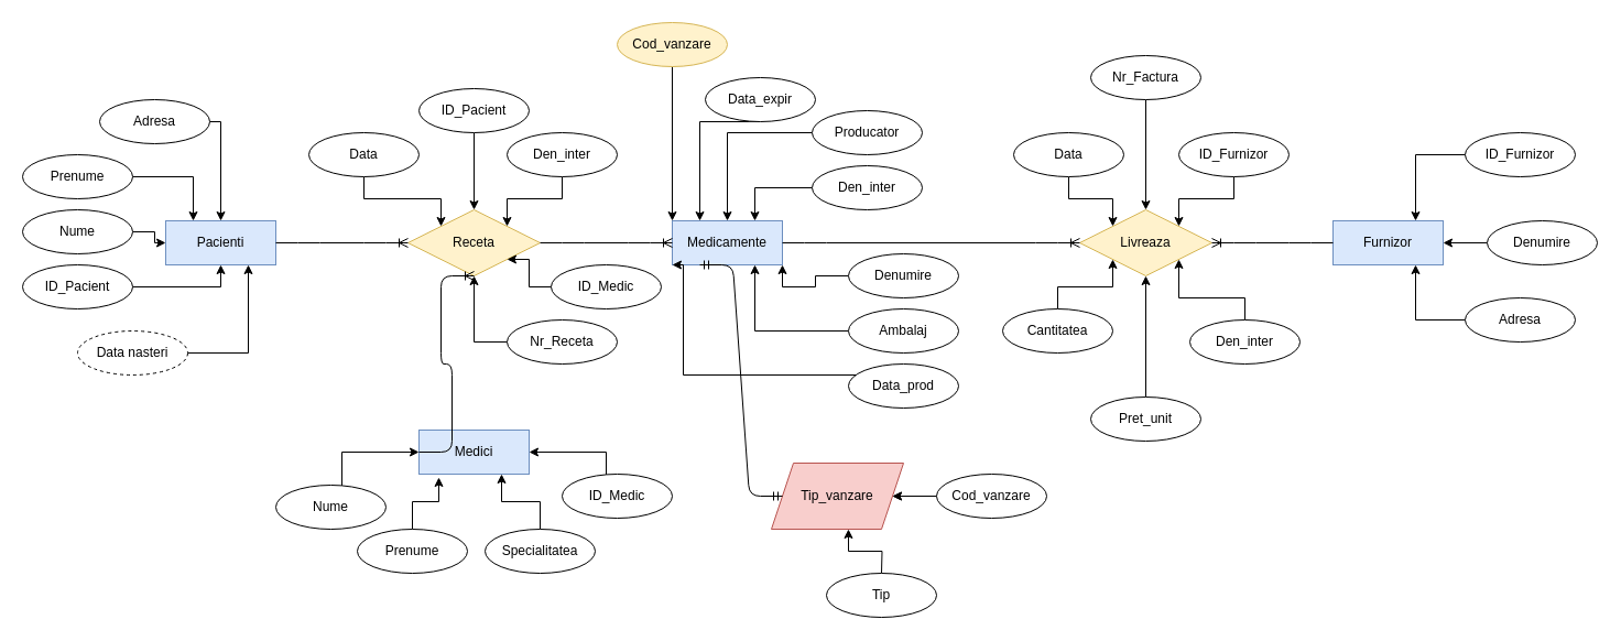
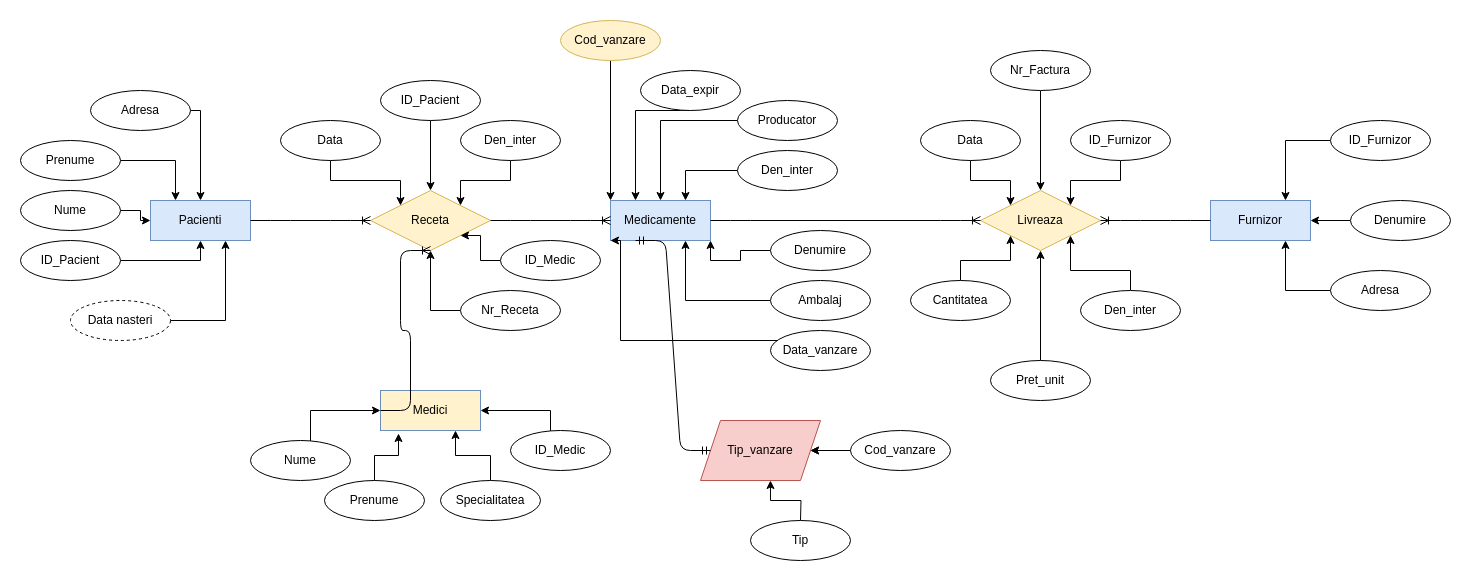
  <mxCell id="0" />
  <mxCell id="1" parent="0" />
  <mxCell id="2" value="Pacienti" style="whiteSpace=wrap;html=1;align=center;fillColor=#dae8fc;strokeColor=#6c8ebf;" vertex="1" parent="1"><mxGeometry x="150" y="200" width="100" height="40" as="geometry" /></mxCell>
  <mxCell id="3" value="Medicamente" style="whiteSpace=wrap;html=1;align=center;fillColor=#dae8fc;strokeColor=#6c8ebf;" vertex="1" parent="1"><mxGeometry x="610" y="200" width="100" height="40" as="geometry" /></mxCell>
- <mxCell id="4" value="Medici" style="whiteSpace=wrap;html=1;align=center;fillColor=#dae8fc;strokeColor=#6c8ebf;" vertex="1" parent="1"><mxGeometry x="380" y="390" width="100" height="40" as="geometry" /></mxCell>
+ <mxCell id="4" value="Medici" style="whiteSpace=wrap;html=1;align=center;fillColor=#fff2cc;strokeColor=#6c8ebf;" vertex="1" parent="1"><mxGeometry x="380" y="390" width="100" height="40" as="geometry" /></mxCell>
  <mxCell id="5" value="Receta" style="shape=rhombus;perimeter=rhombusPerimeter;whiteSpace=wrap;html=1;align=center;fillColor=#fff2cc;strokeColor=#d6b656;" vertex="1" parent="1"><mxGeometry x="370" y="190" width="120" height="60" as="geometry" /></mxCell>
  <mxCell id="6" style="edgeStyle=orthogonalEdgeStyle;rounded=0;orthogonalLoop=1;jettySize=auto;html=1;entryX=0.5;entryY=1;entryDx=0;entryDy=0;" edge="1" parent="1" source="7" target="2"><mxGeometry relative="1" as="geometry" /></mxCell>
  <mxCell id="7" value="ID_Pacient" style="ellipse;whiteSpace=wrap;html=1;align=center;" vertex="1" parent="1"><mxGeometry x="20" y="240" width="100" height="40" as="geometry" /></mxCell>
  <mxCell id="8" style="edgeStyle=orthogonalEdgeStyle;rounded=0;orthogonalLoop=1;jettySize=auto;html=1;entryX=0.18;entryY=1.075;entryDx=0;entryDy=0;entryPerimeter=0;" edge="1" parent="1" source="9" target="4"><mxGeometry relative="1" as="geometry" /></mxCell>
  <mxCell id="9" value="Prenume" style="ellipse;whiteSpace=wrap;html=1;align=center;" vertex="1" parent="1"><mxGeometry x="324" y="480" width="100" height="40" as="geometry" /></mxCell>
  <mxCell id="10" style="edgeStyle=orthogonalEdgeStyle;rounded=0;orthogonalLoop=1;jettySize=auto;html=1;entryX=1;entryY=1;entryDx=0;entryDy=0;" edge="1" parent="1" source="11" target="3"><mxGeometry relative="1" as="geometry" /></mxCell>
  <mxCell id="11" value="Denumire" style="ellipse;whiteSpace=wrap;html=1;align=center;" vertex="1" parent="1"><mxGeometry x="770" y="230" width="100" height="40" as="geometry" /></mxCell>
  <mxCell id="12" style="edgeStyle=orthogonalEdgeStyle;rounded=0;orthogonalLoop=1;jettySize=auto;html=1;entryX=0;entryY=0.5;entryDx=0;entryDy=0;" edge="1" parent="1" source="13" target="2"><mxGeometry relative="1" as="geometry" /></mxCell>
  <mxCell id="13" value="Nume" style="ellipse;whiteSpace=wrap;html=1;align=center;" vertex="1" parent="1"><mxGeometry x="20" y="190" width="100" height="40" as="geometry" /></mxCell>
  <mxCell id="14" style="edgeStyle=orthogonalEdgeStyle;rounded=0;orthogonalLoop=1;jettySize=auto;html=1;entryX=0.25;entryY=0;entryDx=0;entryDy=0;" edge="1" parent="1" source="15" target="2"><mxGeometry relative="1" as="geometry" /></mxCell>
  <mxCell id="15" value="Prenume" style="ellipse;whiteSpace=wrap;html=1;align=center;" vertex="1" parent="1"><mxGeometry x="20" y="140" width="100" height="40" as="geometry" /></mxCell>
  <mxCell id="16" style="edgeStyle=orthogonalEdgeStyle;rounded=0;orthogonalLoop=1;jettySize=auto;html=1;entryX=0.5;entryY=0;entryDx=0;entryDy=0;" edge="1" parent="1" source="17" target="2"><mxGeometry relative="1" as="geometry"><Array as="points"><mxPoint x="200" y="110" /></Array></mxGeometry></mxCell>
  <mxCell id="17" value="Adresa" style="ellipse;whiteSpace=wrap;html=1;align=center;" vertex="1" parent="1"><mxGeometry x="90" y="90" width="100" height="40" as="geometry" /></mxCell>
  <mxCell id="18" style="edgeStyle=orthogonalEdgeStyle;rounded=0;orthogonalLoop=1;jettySize=auto;html=1;entryX=0.75;entryY=1;entryDx=0;entryDy=0;" edge="1" parent="1" source="19" target="2"><mxGeometry relative="1" as="geometry"><Array as="points"><mxPoint x="225" y="320" /></Array></mxGeometry></mxCell>
  <mxCell id="19" value="Data nasteri" style="ellipse;whiteSpace=wrap;html=1;align=center;dashed=1;" vertex="1" parent="1"><mxGeometry x="70" y="300" width="100" height="40" as="geometry" /></mxCell>
  <mxCell id="20" style="edgeStyle=orthogonalEdgeStyle;rounded=0;orthogonalLoop=1;jettySize=auto;html=1;entryX=0.75;entryY=0;entryDx=0;entryDy=0;" edge="1" parent="1" source="21" target="3"><mxGeometry relative="1" as="geometry" /></mxCell>
  <mxCell id="21" value="Den_inter" style="ellipse;whiteSpace=wrap;html=1;align=center;" vertex="1" parent="1"><mxGeometry x="737" y="150" width="100" height="40" as="geometry" /></mxCell>
  <mxCell id="22" style="edgeStyle=orthogonalEdgeStyle;rounded=0;orthogonalLoop=1;jettySize=auto;html=1;entryX=0.5;entryY=0;entryDx=0;entryDy=0;" edge="1" parent="1" source="23" target="3"><mxGeometry relative="1" as="geometry" /></mxCell>
  <mxCell id="23" value="Producator" style="ellipse;whiteSpace=wrap;html=1;align=center;" vertex="1" parent="1"><mxGeometry x="737" y="100" width="100" height="40" as="geometry" /></mxCell>
  <mxCell id="24" style="edgeStyle=orthogonalEdgeStyle;rounded=0;orthogonalLoop=1;jettySize=auto;html=1;entryX=0.75;entryY=1;entryDx=0;entryDy=0;" edge="1" parent="1" source="25" target="3"><mxGeometry relative="1" as="geometry" /></mxCell>
  <mxCell id="25" value="Ambalaj" style="ellipse;whiteSpace=wrap;html=1;align=center;" vertex="1" parent="1"><mxGeometry x="770" y="280" width="100" height="40" as="geometry" /></mxCell>
  <mxCell id="26" style="edgeStyle=orthogonalEdgeStyle;rounded=0;orthogonalLoop=1;jettySize=auto;html=1;entryX=0;entryY=1;entryDx=0;entryDy=0;" edge="1" parent="1" source="27" target="3"><mxGeometry relative="1" as="geometry"><Array as="points"><mxPoint x="620" y="340" /><mxPoint x="620" y="240" /></Array></mxGeometry></mxCell>
- <mxCell id="27" value="Data_prod" style="ellipse;whiteSpace=wrap;html=1;align=center;" vertex="1" parent="1"><mxGeometry x="770" y="330" width="100" height="40" as="geometry" /></mxCell>
+ <mxCell id="27" value="Data_vanzare" style="ellipse;whiteSpace=wrap;html=1;align=center;" vertex="1" parent="1"><mxGeometry x="770" y="330" width="100" height="40" as="geometry" /></mxCell>
  <mxCell id="28" style="edgeStyle=orthogonalEdgeStyle;rounded=0;orthogonalLoop=1;jettySize=auto;html=1;entryX=0.25;entryY=0;entryDx=0;entryDy=0;" edge="1" parent="1" source="29" target="3"><mxGeometry relative="1" as="geometry"><Array as="points"><mxPoint x="635" y="110" /></Array></mxGeometry></mxCell>
  <mxCell id="29" value="Data_expir" style="ellipse;whiteSpace=wrap;html=1;align=center;" vertex="1" parent="1"><mxGeometry x="640" y="70" width="100" height="40" as="geometry" /></mxCell>
  <mxCell id="30" style="edgeStyle=orthogonalEdgeStyle;rounded=0;orthogonalLoop=1;jettySize=auto;html=1;entryX=0;entryY=0.5;entryDx=0;entryDy=0;" edge="1" parent="1" source="31" target="4"><mxGeometry relative="1" as="geometry"><Array as="points"><mxPoint x="310" y="410" /></Array></mxGeometry></mxCell>
  <mxCell id="31" value="Nume" style="ellipse;whiteSpace=wrap;html=1;align=center;" vertex="1" parent="1"><mxGeometry x="250" y="440" width="100" height="40" as="geometry" /></mxCell>
  <mxCell id="32" style="edgeStyle=orthogonalEdgeStyle;rounded=0;orthogonalLoop=1;jettySize=auto;html=1;entryX=0.75;entryY=1;entryDx=0;entryDy=0;" edge="1" parent="1" source="33" target="4"><mxGeometry relative="1" as="geometry" /></mxCell>
  <mxCell id="33" value="Specialitatea" style="ellipse;whiteSpace=wrap;html=1;align=center;" vertex="1" parent="1"><mxGeometry x="440" y="480" width="100" height="40" as="geometry" /></mxCell>
  <mxCell id="34" style="edgeStyle=orthogonalEdgeStyle;rounded=0;orthogonalLoop=1;jettySize=auto;html=1;entryX=1;entryY=0.5;entryDx=0;entryDy=0;" edge="1" parent="1" source="35" target="4"><mxGeometry relative="1" as="geometry"><Array as="points"><mxPoint x="550" y="410" /></Array></mxGeometry></mxCell>
  <mxCell id="35" value="ID_Medic" style="ellipse;whiteSpace=wrap;html=1;align=center;" vertex="1" parent="1"><mxGeometry x="510" y="430" width="100" height="40" as="geometry" /></mxCell>
  <mxCell id="36" style="edgeStyle=orthogonalEdgeStyle;rounded=0;orthogonalLoop=1;jettySize=auto;html=1;entryX=0.5;entryY=0;entryDx=0;entryDy=0;" edge="1" parent="1" source="37" target="5"><mxGeometry relative="1" as="geometry" /></mxCell>
  <mxCell id="37" value="ID_Pacient" style="ellipse;whiteSpace=wrap;html=1;align=center;" vertex="1" parent="1"><mxGeometry x="380" y="80" width="100" height="40" as="geometry" /></mxCell>
  <mxCell id="38" style="edgeStyle=orthogonalEdgeStyle;rounded=0;orthogonalLoop=1;jettySize=auto;html=1;entryX=1;entryY=0;entryDx=0;entryDy=0;" edge="1" parent="1" source="39" target="5"><mxGeometry relative="1" as="geometry" /></mxCell>
  <mxCell id="39" value="Den_inter" style="ellipse;whiteSpace=wrap;html=1;align=center;" vertex="1" parent="1"><mxGeometry x="460" y="120" width="100" height="40" as="geometry" /></mxCell>
  <mxCell id="40" style="edgeStyle=orthogonalEdgeStyle;rounded=0;orthogonalLoop=1;jettySize=auto;html=1;entryX=1;entryY=1;entryDx=0;entryDy=0;" edge="1" parent="1" source="41" target="5"><mxGeometry relative="1" as="geometry" /></mxCell>
  <mxCell id="41" value="ID_Medic" style="ellipse;whiteSpace=wrap;html=1;align=center;" vertex="1" parent="1"><mxGeometry x="500" y="240" width="100" height="40" as="geometry" /></mxCell>
  <mxCell id="42" style="edgeStyle=orthogonalEdgeStyle;rounded=0;orthogonalLoop=1;jettySize=auto;html=1;entryX=0;entryY=0;entryDx=0;entryDy=0;" edge="1" parent="1" source="43" target="5"><mxGeometry relative="1" as="geometry" /></mxCell>
  <mxCell id="43" value="Data" style="ellipse;whiteSpace=wrap;html=1;align=center;" vertex="1" parent="1"><mxGeometry x="280" y="120" width="100" height="40" as="geometry" /></mxCell>
  <mxCell id="44" style="edgeStyle=orthogonalEdgeStyle;rounded=0;orthogonalLoop=1;jettySize=auto;html=1;entryX=0.5;entryY=1;entryDx=0;entryDy=0;" edge="1" parent="1" source="45" target="5"><mxGeometry relative="1" as="geometry"><Array as="points"><mxPoint x="430" y="310" /></Array></mxGeometry></mxCell>
  <mxCell id="45" value="Nr_Receta" style="ellipse;whiteSpace=wrap;html=1;align=center;" vertex="1" parent="1"><mxGeometry x="460" y="290" width="100" height="40" as="geometry" /></mxCell>
  <mxCell id="46" value="Furnizor" style="whiteSpace=wrap;html=1;align=center;fillColor=#dae8fc;strokeColor=#6c8ebf;" vertex="1" parent="1"><mxGeometry x="1210" y="200" width="100" height="40" as="geometry" /></mxCell>
  <mxCell id="47" value="Livreaza" style="shape=rhombus;perimeter=rhombusPerimeter;whiteSpace=wrap;html=1;align=center;fillColor=#fff2cc;strokeColor=#d6b656;" vertex="1" parent="1"><mxGeometry x="980" y="190" width="120" height="60" as="geometry" /></mxCell>
  <mxCell id="48" style="edgeStyle=orthogonalEdgeStyle;rounded=0;orthogonalLoop=1;jettySize=auto;html=1;entryX=0.75;entryY=0;entryDx=0;entryDy=0;" edge="1" parent="1" source="49" target="46"><mxGeometry relative="1" as="geometry" /></mxCell>
  <mxCell id="49" value="ID_Furnizor" style="ellipse;whiteSpace=wrap;html=1;align=center;" vertex="1" parent="1"><mxGeometry x="1330" y="120" width="100" height="40" as="geometry" /></mxCell>
  <mxCell id="50" style="edgeStyle=orthogonalEdgeStyle;rounded=0;orthogonalLoop=1;jettySize=auto;html=1;entryX=1;entryY=0.5;entryDx=0;entryDy=0;" edge="1" parent="1" source="51" target="46"><mxGeometry relative="1" as="geometry" /></mxCell>
  <mxCell id="51" value="Denumire" style="ellipse;whiteSpace=wrap;html=1;align=center;" vertex="1" parent="1"><mxGeometry x="1350" y="200" width="100" height="40" as="geometry" /></mxCell>
  <mxCell id="52" style="edgeStyle=orthogonalEdgeStyle;rounded=0;orthogonalLoop=1;jettySize=auto;html=1;entryX=0.75;entryY=1;entryDx=0;entryDy=0;" edge="1" parent="1" source="53" target="46"><mxGeometry relative="1" as="geometry" /></mxCell>
  <mxCell id="53" value="Adresa" style="ellipse;whiteSpace=wrap;html=1;align=center;" vertex="1" parent="1"><mxGeometry x="1330" y="270" width="100" height="40" as="geometry" /></mxCell>
  <mxCell id="54" style="edgeStyle=orthogonalEdgeStyle;rounded=0;orthogonalLoop=1;jettySize=auto;html=1;entryX=0;entryY=0;entryDx=0;entryDy=0;" edge="1" parent="1" source="55" target="47"><mxGeometry relative="1" as="geometry" /></mxCell>
  <mxCell id="55" value="Data" style="ellipse;whiteSpace=wrap;html=1;align=center;" vertex="1" parent="1"><mxGeometry x="920" y="120" width="100" height="40" as="geometry" /></mxCell>
  <mxCell id="56" style="edgeStyle=orthogonalEdgeStyle;rounded=0;orthogonalLoop=1;jettySize=auto;html=1;entryX=1;entryY=0;entryDx=0;entryDy=0;" edge="1" parent="1" source="57" target="47"><mxGeometry relative="1" as="geometry" /></mxCell>
  <mxCell id="57" value="ID_Furnizor" style="ellipse;whiteSpace=wrap;html=1;align=center;" vertex="1" parent="1"><mxGeometry x="1070" y="120" width="100" height="40" as="geometry" /></mxCell>
  <mxCell id="58" style="edgeStyle=orthogonalEdgeStyle;rounded=0;orthogonalLoop=1;jettySize=auto;html=1;entryX=0;entryY=1;entryDx=0;entryDy=0;" edge="1" parent="1" source="59" target="47"><mxGeometry relative="1" as="geometry" /></mxCell>
  <mxCell id="59" value="Cantitatea" style="ellipse;whiteSpace=wrap;html=1;align=center;" vertex="1" parent="1"><mxGeometry x="910" y="280" width="100" height="40" as="geometry" /></mxCell>
  <mxCell id="60" style="edgeStyle=orthogonalEdgeStyle;rounded=0;orthogonalLoop=1;jettySize=auto;html=1;entryX=0.5;entryY=1;entryDx=0;entryDy=0;" edge="1" parent="1" source="61" target="47"><mxGeometry relative="1" as="geometry" /></mxCell>
  <mxCell id="61" value="Pret_unit" style="ellipse;whiteSpace=wrap;html=1;align=center;" vertex="1" parent="1"><mxGeometry x="990" y="360" width="100" height="40" as="geometry" /></mxCell>
  <mxCell id="62" style="edgeStyle=orthogonalEdgeStyle;rounded=0;orthogonalLoop=1;jettySize=auto;html=1;entryX=1;entryY=1;entryDx=0;entryDy=0;" edge="1" parent="1" source="63" target="47"><mxGeometry relative="1" as="geometry" /></mxCell>
  <mxCell id="63" value="Den_inter" style="ellipse;whiteSpace=wrap;html=1;align=center;" vertex="1" parent="1"><mxGeometry x="1080" y="290" width="100" height="40" as="geometry" /></mxCell>
  <mxCell id="64" style="edgeStyle=orthogonalEdgeStyle;rounded=0;orthogonalLoop=1;jettySize=auto;html=1;entryX=0.5;entryY=0;entryDx=0;entryDy=0;" edge="1" parent="1" source="65" target="47"><mxGeometry relative="1" as="geometry" /></mxCell>
  <mxCell id="65" value="Nr_Factura" style="ellipse;whiteSpace=wrap;html=1;align=center;" vertex="1" parent="1"><mxGeometry x="990" y="50" width="100" height="40" as="geometry" /></mxCell>
  <mxCell id="66" value="" style="edgeStyle=entityRelationEdgeStyle;fontSize=12;html=1;endArrow=ERoneToMany;exitX=1;exitY=0.5;exitDx=0;exitDy=0;entryX=0;entryY=0.5;entryDx=0;entryDy=0;" edge="1" parent="1" source="2" target="5"><mxGeometry width="100" height="100" relative="1" as="geometry"><mxPoint x="380" y="310" as="sourcePoint" /><mxPoint x="480" y="210" as="targetPoint" /></mxGeometry></mxCell>
  <mxCell id="67" value="" style="edgeStyle=entityRelationEdgeStyle;fontSize=12;html=1;endArrow=ERoneToMany;entryX=0.5;entryY=1;entryDx=0;entryDy=0;" edge="1" parent="1" target="5"><mxGeometry width="100" height="100" relative="1" as="geometry"><mxPoint x="380" y="410" as="sourcePoint" /><mxPoint x="480" y="310" as="targetPoint" /></mxGeometry></mxCell>
  <mxCell id="68" value="" style="edgeStyle=entityRelationEdgeStyle;fontSize=12;html=1;endArrow=ERoneToMany;entryX=0;entryY=0.5;entryDx=0;entryDy=0;" edge="1" parent="1" source="5" target="3"><mxGeometry width="100" height="100" relative="1" as="geometry"><mxPoint x="440" y="310" as="sourcePoint" /><mxPoint x="540" y="210" as="targetPoint" /></mxGeometry></mxCell>
  <mxCell id="69" value="" style="edgeStyle=entityRelationEdgeStyle;fontSize=12;html=1;endArrow=ERoneToMany;entryX=1;entryY=0.5;entryDx=0;entryDy=0;exitX=0;exitY=0.5;exitDx=0;exitDy=0;" edge="1" parent="1" source="46" target="47"><mxGeometry width="100" height="100" relative="1" as="geometry"><mxPoint x="1030" y="330" as="sourcePoint" /><mxPoint x="1130" y="230" as="targetPoint" /></mxGeometry></mxCell>
  <mxCell id="70" value="" style="edgeStyle=entityRelationEdgeStyle;fontSize=12;html=1;endArrow=ERoneToMany;exitX=1;exitY=0.5;exitDx=0;exitDy=0;entryX=0;entryY=0.5;entryDx=0;entryDy=0;" edge="1" parent="1" source="3" target="47"><mxGeometry width="100" height="100" relative="1" as="geometry"><mxPoint x="990" y="310" as="sourcePoint" /><mxPoint x="1090" y="210" as="targetPoint" /></mxGeometry></mxCell>
  <mxCell id="71" value="Tip_vanzare" style="shape=parallelogram;perimeter=parallelogramPerimeter;whiteSpace=wrap;html=1;fixedSize=1;fillColor=#f8cecc;strokeColor=#b85450;" vertex="1" parent="1"><mxGeometry x="700" y="420" width="120" height="60" as="geometry" /></mxCell>
  <mxCell id="72" style="edgeStyle=orthogonalEdgeStyle;rounded=0;orthogonalLoop=1;jettySize=auto;html=1;entryX=1;entryY=0.5;entryDx=0;entryDy=0;" edge="1" parent="1" source="74" target="71"><mxGeometry relative="1" as="geometry" /></mxCell>
  <mxCell id="73" value="" style="edgeStyle=orthogonalEdgeStyle;rounded=0;orthogonalLoop=1;jettySize=auto;html=1;" edge="1" parent="1" source="74" target="71"><mxGeometry relative="1" as="geometry" /></mxCell>
  <mxCell id="74" value="Cod_vanzare" style="ellipse;whiteSpace=wrap;html=1;align=center;" vertex="1" parent="1"><mxGeometry x="850" y="430" width="100" height="40" as="geometry" /></mxCell>
  <mxCell id="75" style="edgeStyle=orthogonalEdgeStyle;rounded=0;orthogonalLoop=1;jettySize=auto;html=1;entryX=0.583;entryY=1;entryDx=0;entryDy=0;entryPerimeter=0;" edge="1" parent="1" target="71"><mxGeometry relative="1" as="geometry"><mxPoint x="800" y="520" as="sourcePoint" /></mxGeometry></mxCell>
  <mxCell id="76" value="Tip" style="ellipse;whiteSpace=wrap;html=1;align=center;" vertex="1" parent="1"><mxGeometry x="750" y="520" width="100" height="40" as="geometry" /></mxCell>
  <mxCell id="77" value="" style="edgeStyle=entityRelationEdgeStyle;fontSize=12;html=1;endArrow=ERmandOne;startArrow=ERmandOne;entryX=0.25;entryY=1;entryDx=0;entryDy=0;exitX=0;exitY=0.5;exitDx=0;exitDy=0;" edge="1" parent="1" source="71" target="3"><mxGeometry width="100" height="100" relative="1" as="geometry"><mxPoint x="610" y="460" as="sourcePoint" /><mxPoint x="710" y="360" as="targetPoint" /></mxGeometry></mxCell>
  <mxCell id="78" style="edgeStyle=orthogonalEdgeStyle;rounded=0;orthogonalLoop=1;jettySize=auto;html=1;entryX=0;entryY=0;entryDx=0;entryDy=0;" edge="1" parent="1" source="79" target="3"><mxGeometry relative="1" as="geometry" /></mxCell>
  <mxCell id="79" value="Cod_vanzare" style="ellipse;whiteSpace=wrap;html=1;align=center;fillColor=#fff2cc;strokeColor=#d6b656;" vertex="1" parent="1"><mxGeometry x="560" y="20" width="100" height="40" as="geometry" /></mxCell>
